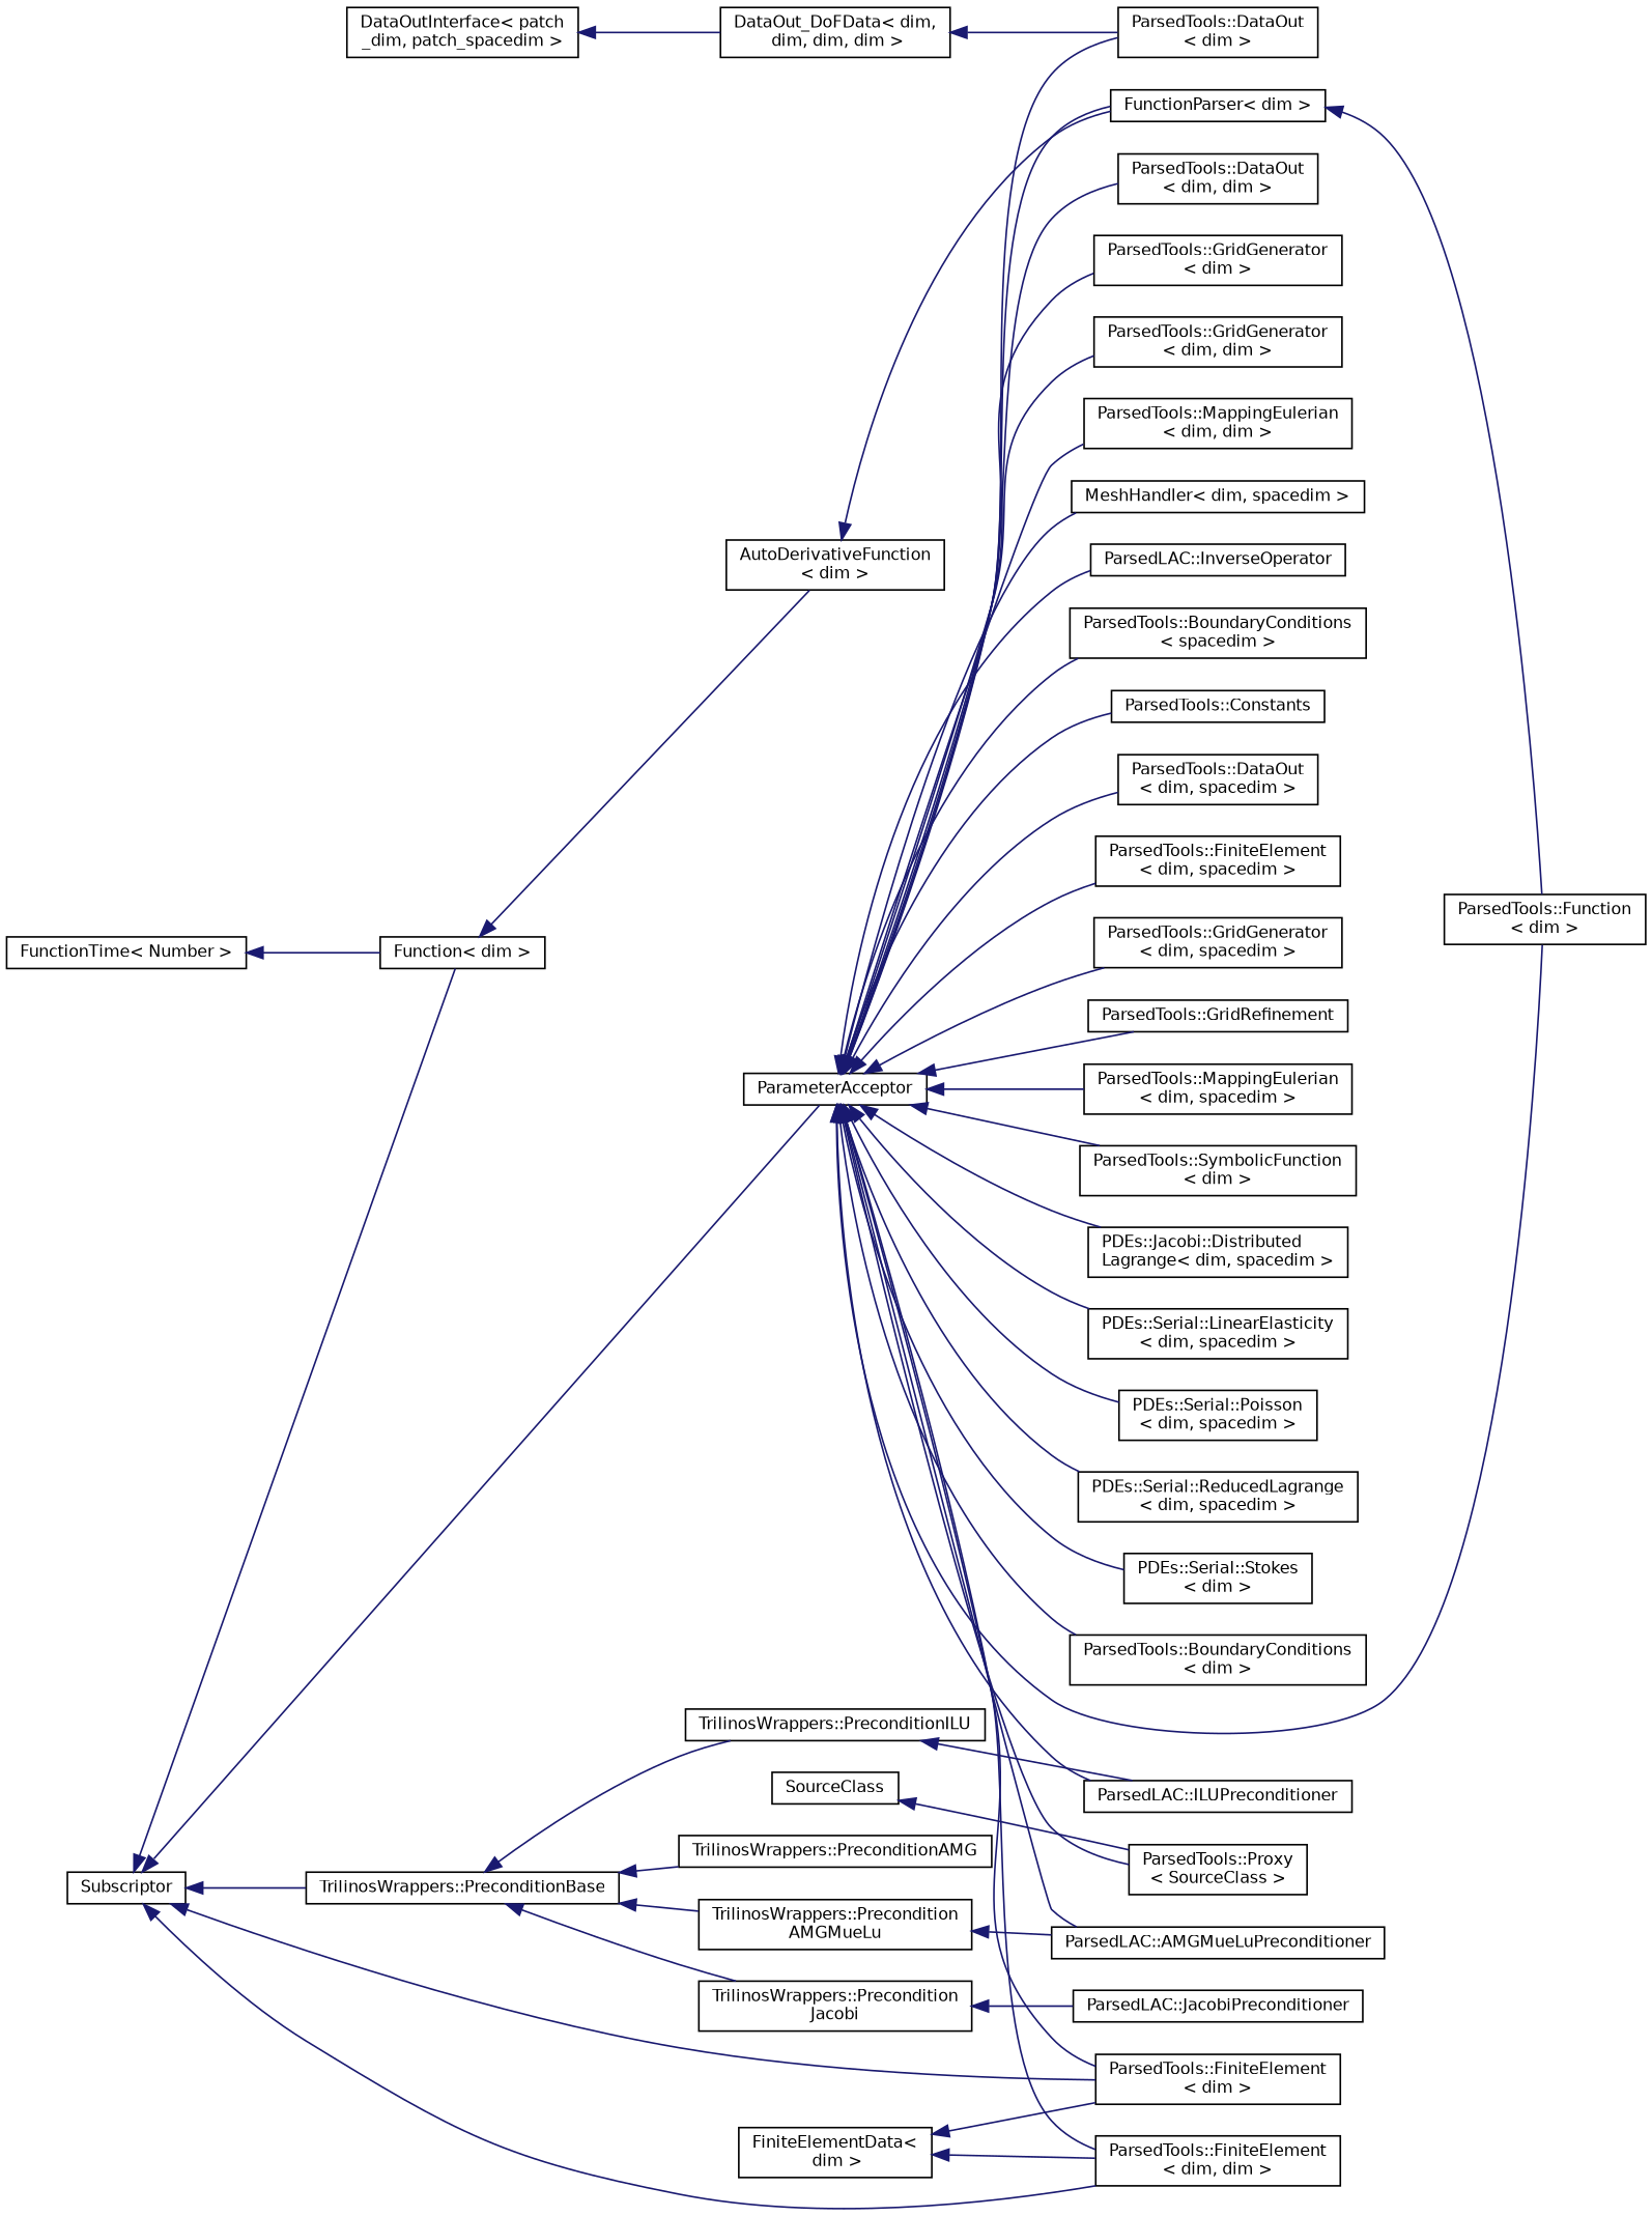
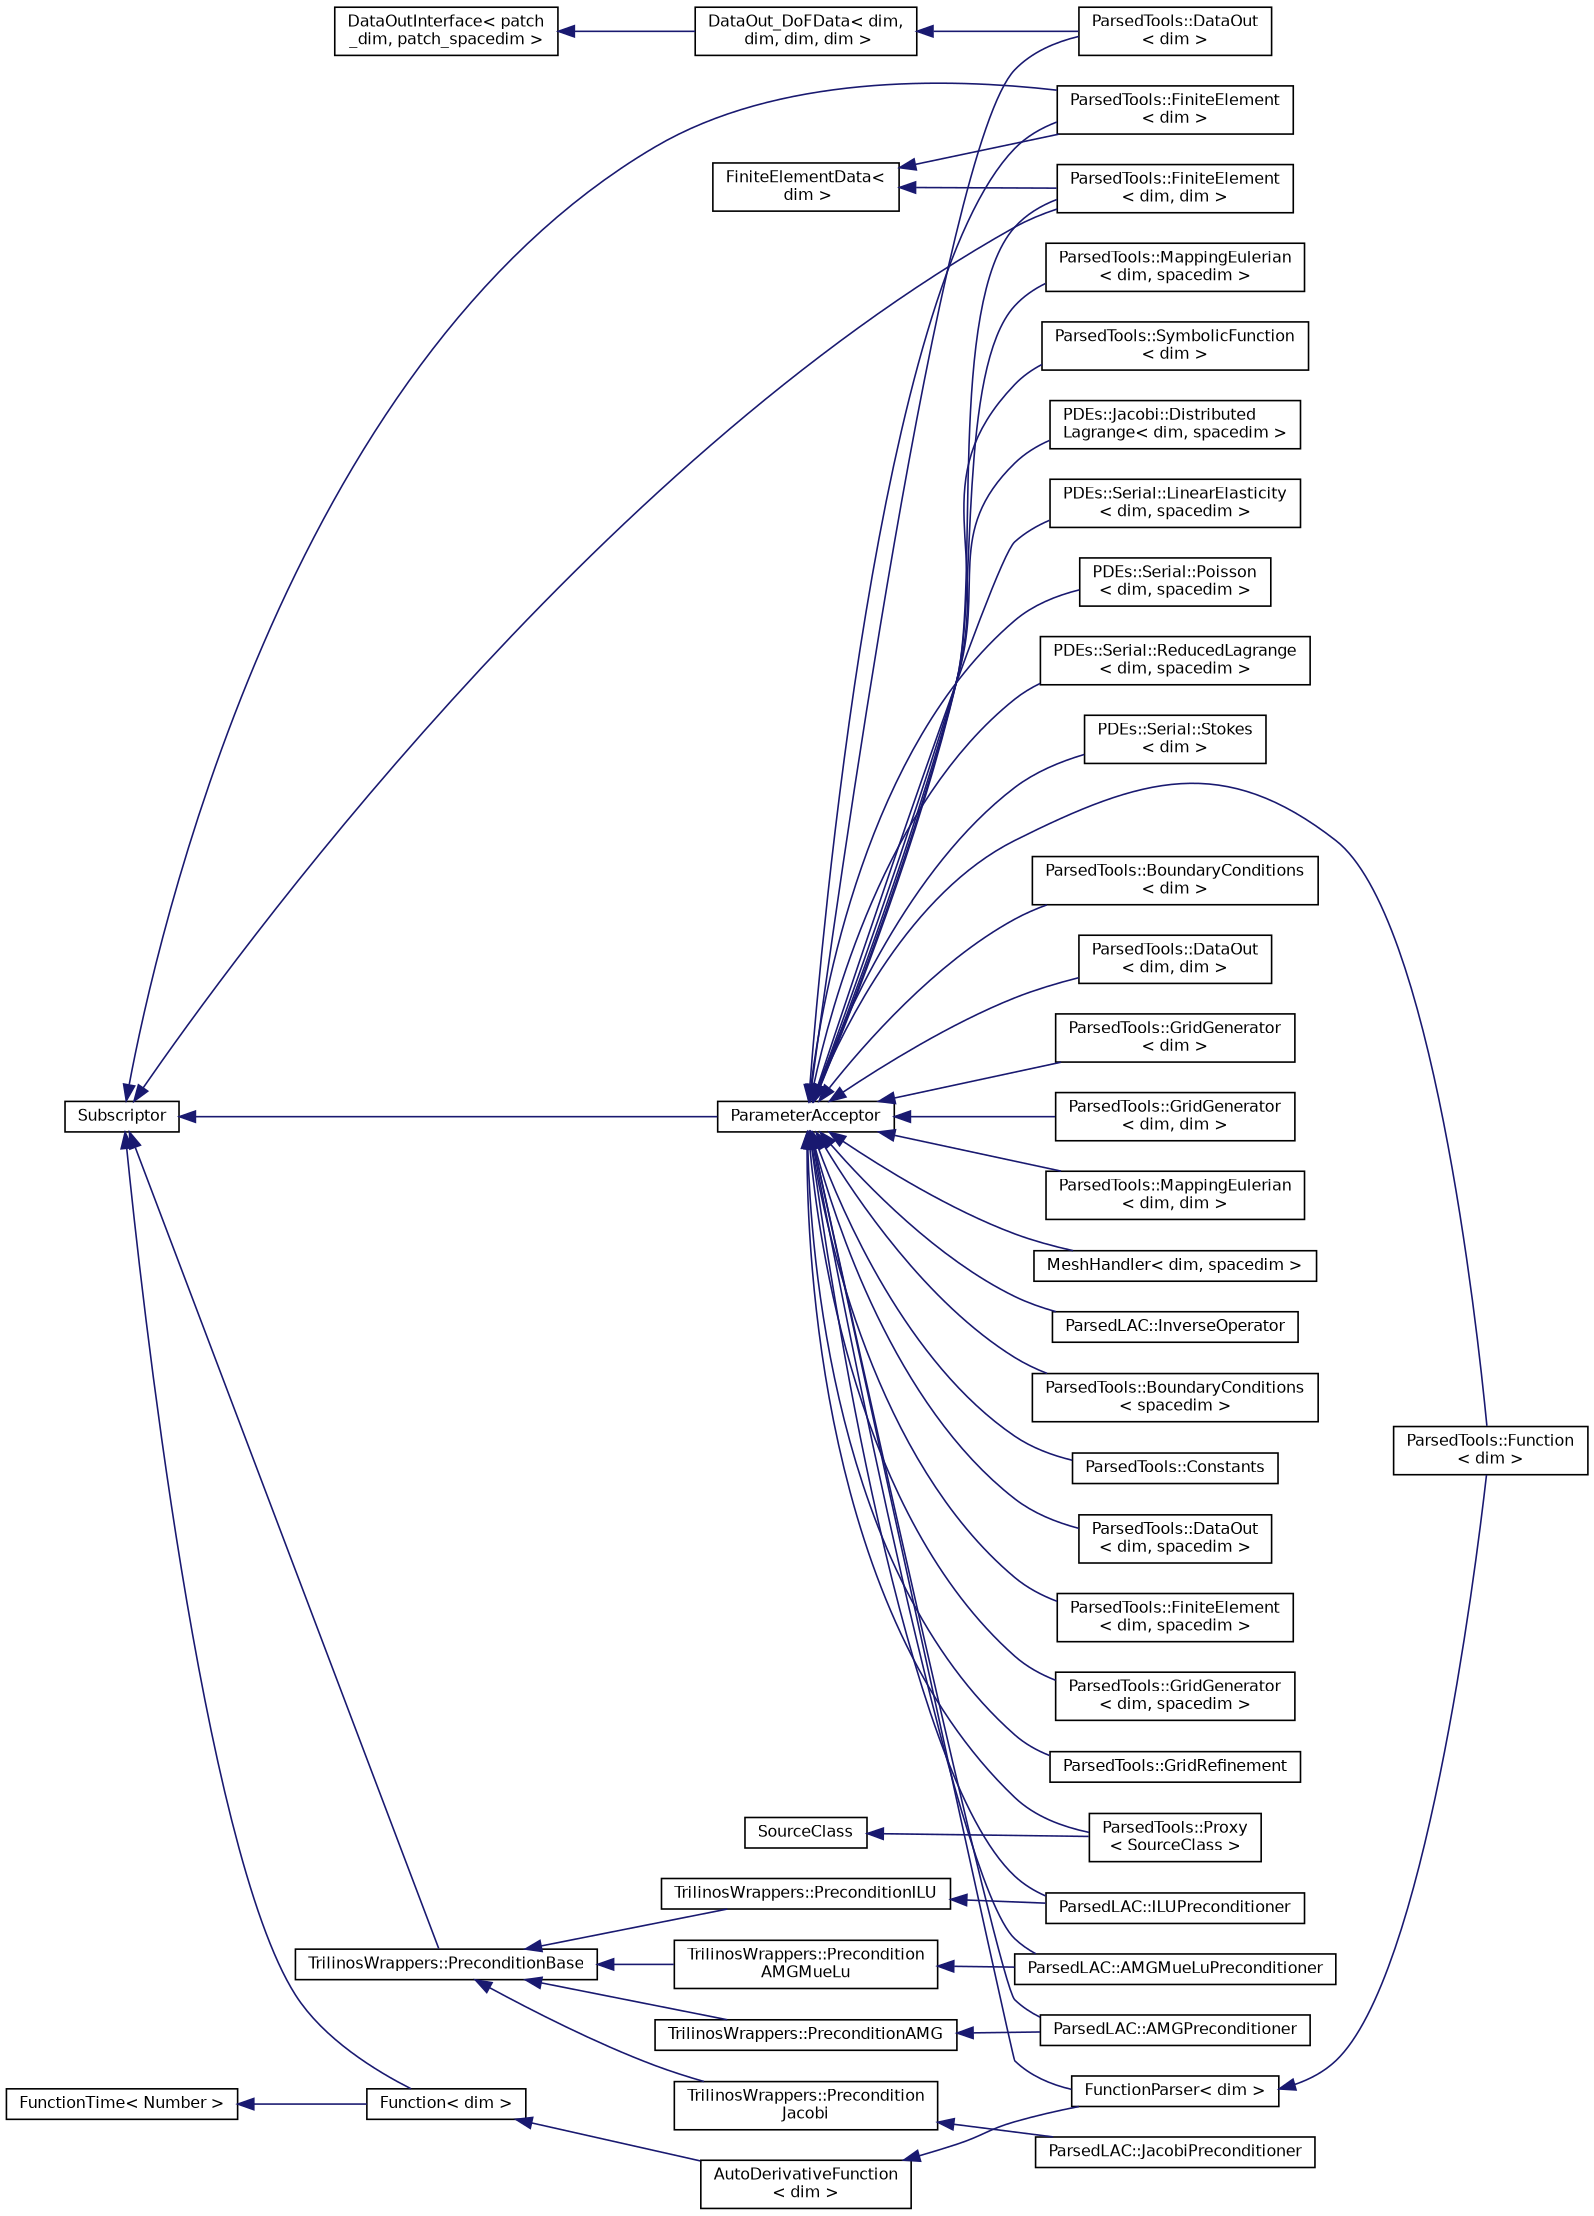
  digraph {
    rankdir=LR
    node [color=black fontname=Helvetica fontsize=10 shape=record]
    edge [color=midnightblue dir=back fontname=Helvetica fontsize=10 labelfontname=Helvetica labelfontsize=10 style=solid]
    n1 [height=0.2 label="DataOutInterface\< patch\l_dim, patch_spacedim \>" width=0.4]
    n2 [height=0.2 label="DataOut_DoFData\< dim,\l dim, dim, dim \>" width=0.4]
    n3 [height=0.2 label="ParsedTools::DataOut\l\< dim \>" width=0.4]
    n4 [height=0.2 label="FiniteElementData\<\l dim \>" width=0.4]
    n5 [height=0.2 label="ParsedTools::FiniteElement\l\< dim \>" width=0.4]
    n6 [height=0.2 label="ParsedTools::FiniteElement\l\< dim, dim \>" width=0.4]
    n7 [height=0.2 label="FunctionTime\< Number \>" width=0.4]
    n8 [height=0.2 label="Function\< dim \>" width=0.4]
    n9 [height=0.2 label="AutoDerivativeFunction\l\< dim \>" width=0.4]
    n10 [height=0.2 label="FunctionParser\< dim \>" width=0.4]
    n11 [height=0.2 label="ParsedTools::Function\l\< dim \>" width=0.4]
    n12 [height=0.2 label=SourceClass width=0.4]
    n13 [height=0.2 label="ParsedTools::Proxy\l\< SourceClass \>" width=0.4]
    n14 [height=0.2 label=Subscriptor width=0.4]
    n15 [height=0.2 label=ParameterAcceptor width=0.4]
    n16 [height=0.2 label="TrilinosWrappers::PreconditionBase" width=0.4]
    n17 [height=0.2 label="ParsedTools::BoundaryConditions\l\< dim \>" width=0.4]
    n18 [height=0.2 label="ParsedTools::DataOut\l\< dim, dim \>" width=0.4]
    n19 [height=0.2 label="ParsedTools::GridGenerator\l\< dim \>" width=0.4]
    n20 [height=0.2 label="ParsedTools::GridGenerator\l\< dim, dim \>" width=0.4]
    n21 [height=0.2 label="ParsedTools::MappingEulerian\l\< dim, dim \>" width=0.4]
    n22 [height=0.2 label="MeshHandler\< dim, spacedim \>" width=0.4]
    n23 [height=0.2 label="ParsedLAC::AMGMueLuPreconditioner" width=0.4]
+   n24 [height=0.2 label="ParsedLAC::AMGPreconditioner" width=0.4]
    n25 [height=0.2 label="ParsedLAC::ILUPreconditioner" width=0.4]
    n26 [height=0.2 label="ParsedLAC::InverseOperator" width=0.4]
    n27 [height=0.2 label="ParsedTools::BoundaryConditions\l\< spacedim \>" width=0.4]
    n28 [height=0.2 label="ParsedTools::Constants" width=0.4]
    n29 [height=0.2 label="ParsedTools::DataOut\l\< dim, spacedim \>" width=0.4]
    n30 [height=0.2 label="ParsedTools::FiniteElement\l\< dim, spacedim \>" width=0.4]
    n31 [height=0.2 label="ParsedTools::GridGenerator\l\< dim, spacedim \>" width=0.4]
    n32 [height=0.2 label="ParsedTools::GridRefinement" width=0.4]
    n33 [height=0.2 label="ParsedTools::MappingEulerian\l\< dim, spacedim \>" width=0.4]
    n34 [height=0.2 label="ParsedTools::SymbolicFunction\l\< dim \>" width=0.4]
    n35 [height=0.2 label="PDEs::Jacobi::Distributed\lLagrange\< dim, spacedim \>" width=0.4]
    n36 [height=0.2 label="PDEs::Serial::LinearElasticity\l\< dim, spacedim \>" width=0.4]
    n37 [height=0.2 label="PDEs::Serial::Poisson\l\< dim, spacedim \>" width=0.4]
    n38 [height=0.2 label="PDEs::Serial::ReducedLagrange\l\< dim, spacedim \>" width=0.4]
    n39 [height=0.2 label="PDEs::Serial::Stokes\l\< dim \>" width=0.4]
    n40 [height=0.2 label="TrilinosWrappers::PreconditionAMG" width=0.4]
    n41 [height=0.2 label="TrilinosWrappers::Precondition\lAMGMueLu" width=0.4]
    n42 [height=0.2 label="TrilinosWrappers::PreconditionILU" width=0.4]
    n43 [height=0.2 label="TrilinosWrappers::Precondition\lJacobi" width=0.4]
    n44 [height=0.2 label="ParsedLAC::JacobiPreconditioner" width=0.4]
    n1 -> n2
    n2 -> n3
    n4 -> n5
    n4 -> n6
    n7 -> n8
    n8 -> n9
    n9 -> n10
    n10 -> n11
    n12 -> n13
    n14 -> n5
    n14 -> n6
    n14 -> n8
    n14 -> n15
    n14 -> n16
    n15 -> n3
    n15 -> n5
    n15 -> n6
    n15 -> n10
    n15 -> n11
    n15 -> n13
    n15 -> n17
    n15 -> n18
    n15 -> n19
    n15 -> n20
    n15 -> n21
    n15 -> n22
    n15 -> n23
+   n15 -> n24
    n15 -> n25
    n15 -> n26
    n15 -> n27
    n15 -> n28
    n15 -> n29
    n15 -> n30
    n15 -> n31
    n15 -> n32
    n15 -> n33
    n15 -> n34
    n15 -> n35
    n15 -> n36
    n15 -> n37
    n15 -> n38
    n15 -> n39
    n16 -> n40
    n16 -> n41
    n16 -> n42
    n16 -> n43
+   n40 -> n24
    n41 -> n23
    n42 -> n25
    n43 -> n44
  }
